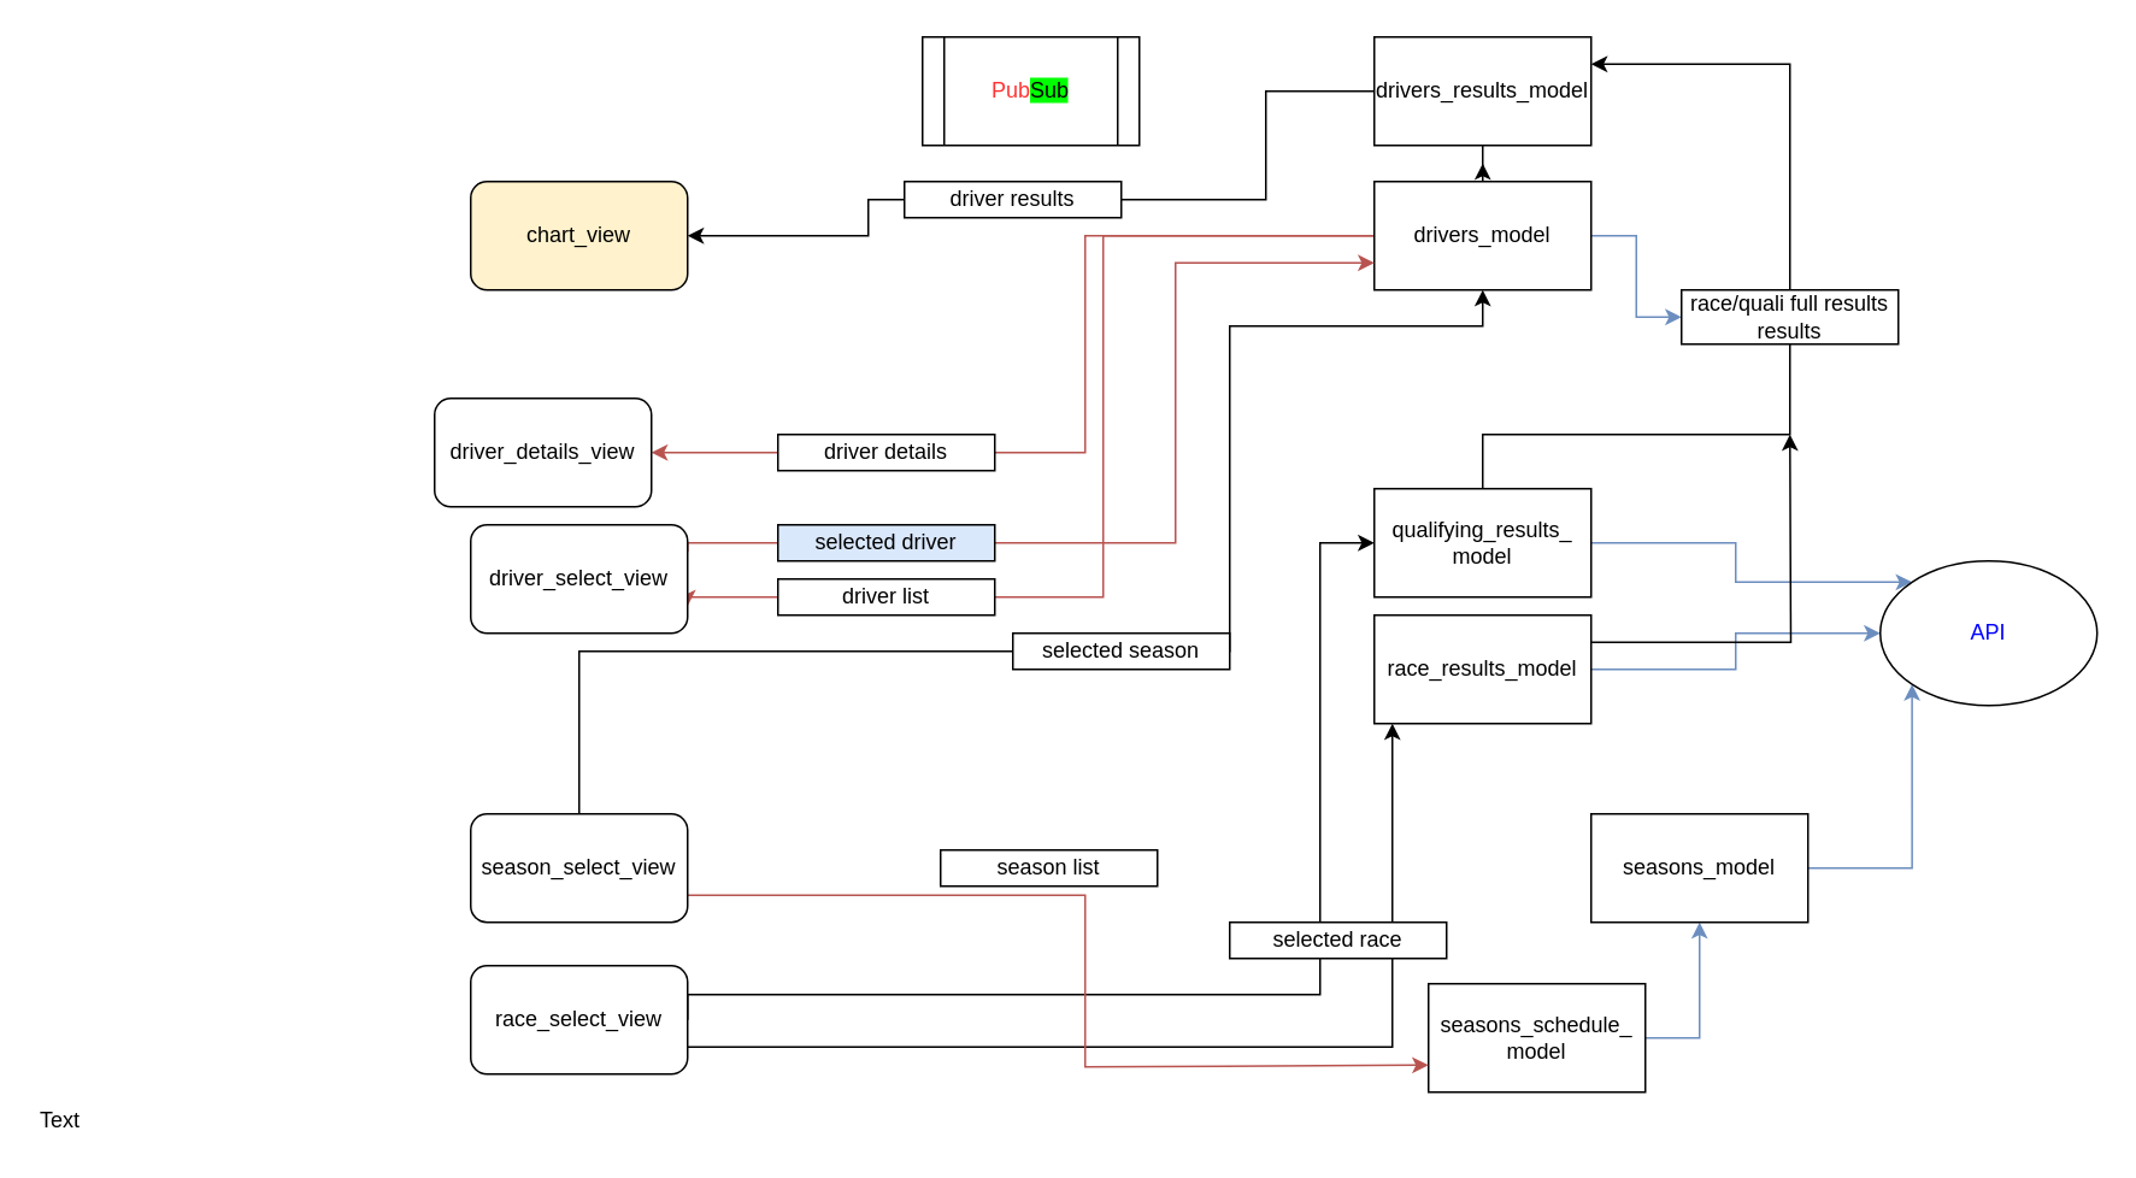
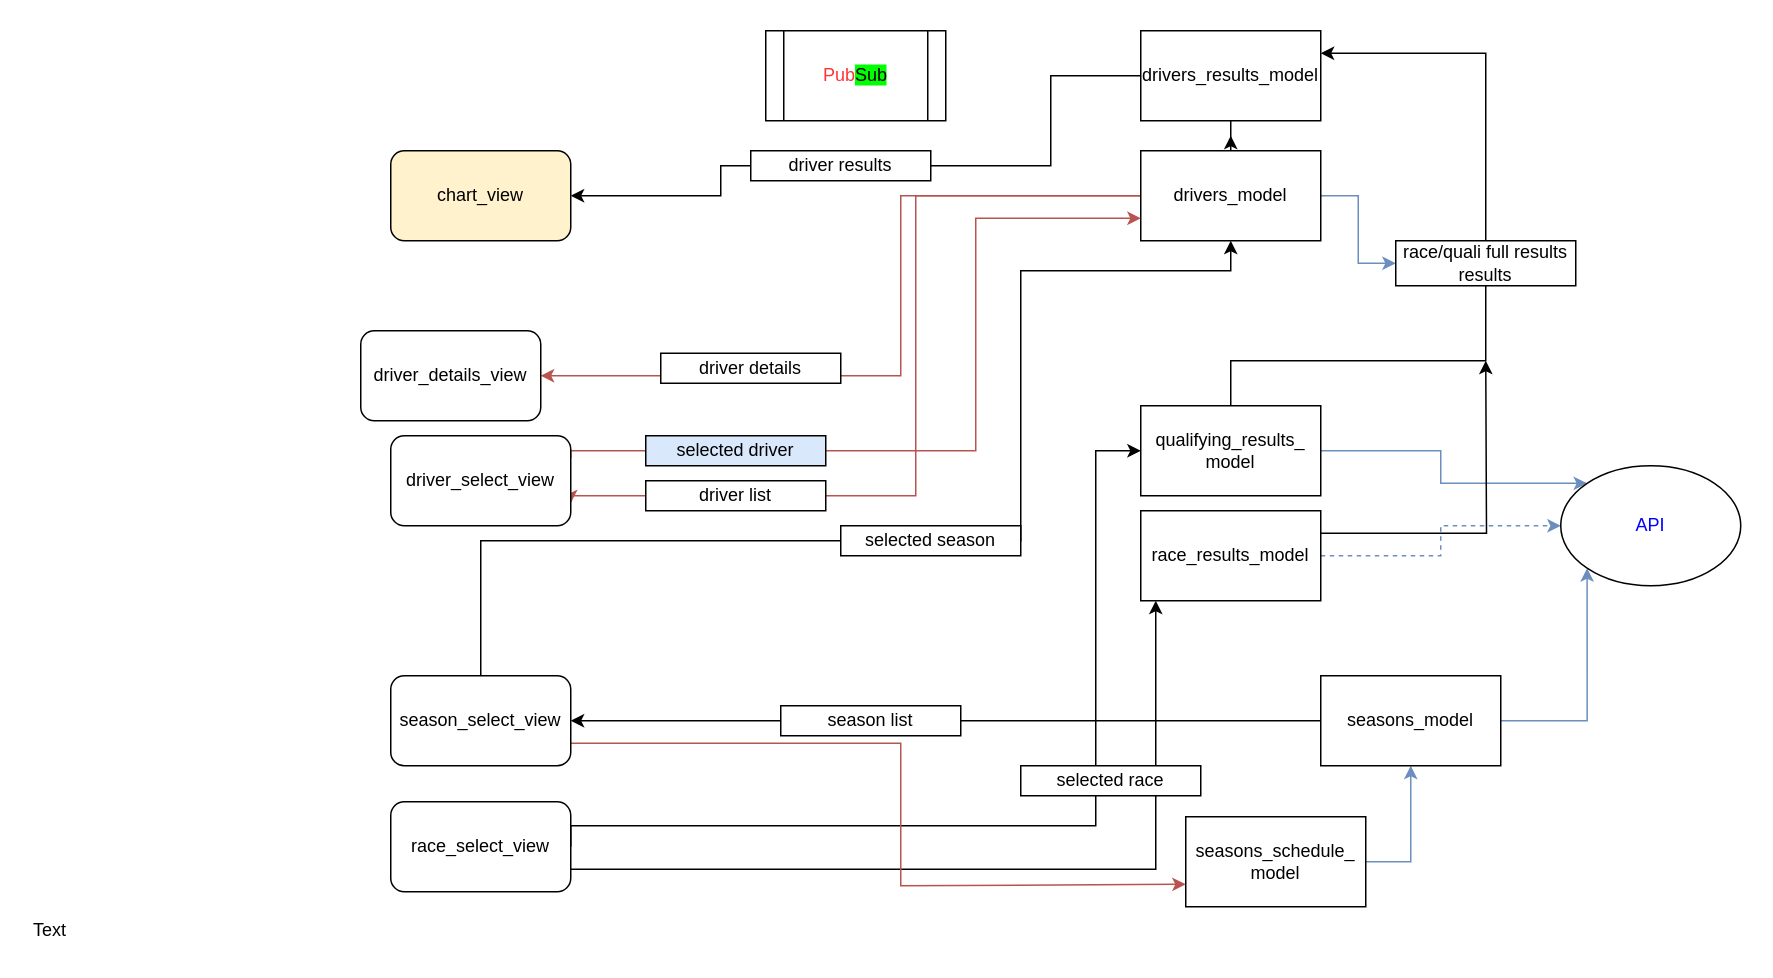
  <mxCell id="0" />
  <mxCell id="1" parent="0" />
  <mxCell id="2" style="edgeStyle=orthogonalEdgeStyle;rounded=0;orthogonalLoop=1;jettySize=auto;html=1;exitX=1;exitY=0.5;exitDx=0;exitDy=0;fillColor=#dae8fc;strokeColor=#6c8ebf;" edge="1" parent="1" source="4" target="7"><mxGeometry relative="1" as="geometry" /></mxCell>
  <mxCell id="3" style="edgeStyle=orthogonalEdgeStyle;rounded=0;orthogonalLoop=1;jettySize=auto;html=1;exitX=1;exitY=0.5;exitDx=0;exitDy=0;entryX=0;entryY=0.5;entryDx=0;entryDy=0;" edge="1" parent="1" source="24" target="14"><mxGeometry relative="1" as="geometry"><mxPoint x="740" y="300" as="targetPoint" /><Array as="points"><mxPoint x="380" y="550" /><mxPoint x="730" y="550" /><mxPoint x="730" y="300" /></Array></mxGeometry></mxCell>
  <mxCell id="4" value="seasons_schedule_&lt;br&gt;model&lt;br&gt;" style="rounded=0;whiteSpace=wrap;html=1;" vertex="1" parent="1"><mxGeometry x="790" y="544" width="120" height="60" as="geometry" /></mxCell>
  <mxCell id="5" style="edgeStyle=orthogonalEdgeStyle;rounded=0;orthogonalLoop=1;jettySize=auto;html=1;exitX=1;exitY=0.5;exitDx=0;exitDy=0;entryX=0;entryY=1;entryDx=0;entryDy=0;fillColor=#dae8fc;strokeColor=#6c8ebf;" edge="1" parent="1" source="7" target="32"><mxGeometry relative="1" as="geometry" /></mxCell>
+ <mxCell id="6" style="edgeStyle=orthogonalEdgeStyle;rounded=0;orthogonalLoop=1;jettySize=auto;html=1;exitX=0;exitY=0.5;exitDx=0;exitDy=0;entryX=1;entryY=0.5;entryDx=0;entryDy=0;" edge="1" parent="1" source="7" target="30"><mxGeometry relative="1" as="geometry" /></mxCell>
  <mxCell id="7" value="seasons_model&lt;br&gt;" style="rounded=0;whiteSpace=wrap;html=1;" vertex="1" parent="1"><mxGeometry x="880" y="450" width="120" height="60" as="geometry" /></mxCell>
  <mxCell id="8" style="edgeStyle=orthogonalEdgeStyle;rounded=0;orthogonalLoop=1;jettySize=auto;html=1;exitX=1;exitY=0.5;exitDx=0;exitDy=0;fillColor=#dae8fc;strokeColor=#6c8ebf;" edge="1" parent="1" source="11" target="40"><mxGeometry relative="1" as="geometry" /></mxCell>
  <mxCell id="9" style="edgeStyle=orthogonalEdgeStyle;rounded=0;orthogonalLoop=1;jettySize=auto;html=1;exitX=0;exitY=0.5;exitDx=0;exitDy=0;entryX=1;entryY=0.5;entryDx=0;entryDy=0;fillColor=#f8cecc;strokeColor=#b85450;" edge="1" parent="1" source="11" target="25"><mxGeometry relative="1" as="geometry"><mxPoint x="410" y="250" as="targetPoint" /><Array as="points"><mxPoint x="600" y="130" /><mxPoint x="600" y="250" /></Array></mxGeometry></mxCell>
  <mxCell id="10" style="edgeStyle=orthogonalEdgeStyle;rounded=0;orthogonalLoop=1;jettySize=auto;html=1;exitX=0;exitY=0.5;exitDx=0;exitDy=0;entryX=1;entryY=0.75;entryDx=0;entryDy=0;fillColor=#f8cecc;strokeColor=#b85450;" edge="1" parent="1" source="11" target="27"><mxGeometry relative="1" as="geometry"><mxPoint x="600" y="330" as="targetPoint" /><Array as="points"><mxPoint x="610" y="130" /><mxPoint x="610" y="330" /><mxPoint x="380" y="330" /></Array></mxGeometry></mxCell>
  <mxCell id="11" value="drivers_model&lt;br&gt;" style="rounded=0;whiteSpace=wrap;html=1;" vertex="1" parent="1"><mxGeometry x="760" y="100" width="120" height="60" as="geometry" /></mxCell>
  <mxCell id="12" style="edgeStyle=orthogonalEdgeStyle;rounded=0;orthogonalLoop=1;jettySize=auto;html=1;exitX=1;exitY=0.5;exitDx=0;exitDy=0;entryX=0;entryY=0;entryDx=0;entryDy=0;fillColor=#dae8fc;strokeColor=#6c8ebf;" edge="1" parent="1" source="14" target="32"><mxGeometry relative="1" as="geometry" /></mxCell>
  <mxCell id="13" style="edgeStyle=orthogonalEdgeStyle;rounded=0;orthogonalLoop=1;jettySize=auto;html=1;exitX=0.5;exitY=0;exitDx=0;exitDy=0;entryX=1;entryY=0.25;entryDx=0;entryDy=0;" edge="1" parent="1" source="14" target="20"><mxGeometry relative="1" as="geometry"><mxPoint x="990" y="50" as="targetPoint" /><Array as="points"><mxPoint x="820" y="240" /><mxPoint x="990" y="240" /><mxPoint x="990" y="35" /></Array></mxGeometry></mxCell>
  <mxCell id="14" value="qualifying_results_&lt;br&gt;model&lt;br&gt;" style="rounded=0;whiteSpace=wrap;html=1;" vertex="1" parent="1"><mxGeometry x="760" y="270" width="120" height="60" as="geometry" /></mxCell>
- <mxCell id="15" style="edgeStyle=orthogonalEdgeStyle;rounded=0;orthogonalLoop=1;jettySize=auto;html=1;exitX=1;exitY=0.5;exitDx=0;exitDy=0;entryX=0;entryY=0.5;entryDx=0;entryDy=0;fillColor=#dae8fc;strokeColor=#6c8ebf;" edge="1" parent="1" source="17" target="32"><mxGeometry relative="1" as="geometry" /></mxCell>
+ <mxCell id="15" style="edgeStyle=orthogonalEdgeStyle;rounded=0;orthogonalLoop=1;jettySize=auto;html=1;exitX=1;exitY=0.5;exitDx=0;exitDy=0;entryX=0;entryY=0.5;entryDx=0;entryDy=0;fillColor=#dae8fc;strokeColor=#6c8ebf;dashed=1;" edge="1" parent="1" source="17" target="32"><mxGeometry relative="1" as="geometry" /></mxCell>
  <mxCell id="16" style="edgeStyle=orthogonalEdgeStyle;rounded=0;orthogonalLoop=1;jettySize=auto;html=1;exitX=1;exitY=0.25;exitDx=0;exitDy=0;" edge="1" parent="1" source="17"><mxGeometry relative="1" as="geometry"><mxPoint x="990" y="240" as="targetPoint" /></mxGeometry></mxCell>
  <mxCell id="17" value="race_results_model&lt;br&gt;" style="rounded=0;whiteSpace=wrap;html=1;" vertex="1" parent="1"><mxGeometry x="760" y="340" width="120" height="60" as="geometry" /></mxCell>
  <mxCell id="18" style="edgeStyle=orthogonalEdgeStyle;rounded=0;orthogonalLoop=1;jettySize=auto;html=1;" edge="1" parent="1" source="20"><mxGeometry relative="1" as="geometry"><mxPoint x="820" y="90" as="targetPoint" /></mxGeometry></mxCell>
  <mxCell id="19" style="edgeStyle=orthogonalEdgeStyle;rounded=0;orthogonalLoop=1;jettySize=auto;html=1;exitX=0;exitY=0.5;exitDx=0;exitDy=0;entryX=1;entryY=0.5;entryDx=0;entryDy=0;" edge="1" parent="1" source="20" target="22"><mxGeometry relative="1" as="geometry"><mxPoint x="460" y="140" as="targetPoint" /><Array as="points"><mxPoint x="700" y="50" /><mxPoint x="700" y="110" /><mxPoint x="480" y="110" /><mxPoint x="480" y="130" /></Array></mxGeometry></mxCell>
  <mxCell id="20" value="drivers_results_model&lt;br&gt;" style="rounded=0;whiteSpace=wrap;html=1;" vertex="1" parent="1"><mxGeometry x="760" y="20" width="120" height="60" as="geometry" /></mxCell>
  <mxCell id="21" value="Text" style="text;html=1;resizable=0;points=[];autosize=1;align=left;verticalAlign=top;spacingTop=-4;" vertex="1" parent="1"><mxGeometry x="20" y="610" width="40" height="20" as="geometry" /></mxCell>
  <mxCell id="22" value="chart_view" style="rounded=1;whiteSpace=wrap;html=1;fillColor=#fff2cc;" vertex="1" parent="1"><mxGeometry y="100" width="120" height="60" as="geometry" x="260" /></mxCell>
  <mxCell id="23" style="edgeStyle=orthogonalEdgeStyle;rounded=0;orthogonalLoop=1;jettySize=auto;html=1;exitX=1;exitY=0.75;exitDx=0;exitDy=0;" edge="1" parent="1" source="24" target="17"><mxGeometry relative="1" as="geometry"><Array as="points"><mxPoint x="770" y="579" /></Array></mxGeometry></mxCell>
  <mxCell id="24" value="race_select_view" style="rounded=1;whiteSpace=wrap;html=1;" vertex="1" parent="1"><mxGeometry y="534" width="120" height="60" as="geometry" x="260" /></mxCell>
  <mxCell id="25" value="driver_details_view" style="rounded=1;whiteSpace=wrap;html=1;" vertex="1" parent="1"><mxGeometry x="240" y="220" width="120" height="60" as="geometry" /></mxCell>
  <mxCell id="26" style="edgeStyle=orthogonalEdgeStyle;rounded=0;orthogonalLoop=1;jettySize=auto;html=1;exitX=1;exitY=0.25;exitDx=0;exitDy=0;entryX=0;entryY=0.75;entryDx=0;entryDy=0;fillColor=#f8cecc;strokeColor=#b85450;" edge="1" parent="1" source="27" target="11"><mxGeometry relative="1" as="geometry"><mxPoint x="650" y="150" as="targetPoint" /><Array as="points"><mxPoint x="380" y="300" /><mxPoint x="650" y="300" /><mxPoint x="650" y="145" /></Array></mxGeometry></mxCell>
  <mxCell id="27" value="driver_select_view" style="rounded=1;whiteSpace=wrap;html=1;" vertex="1" parent="1"><mxGeometry y="290" width="120" height="60" as="geometry" x="260" /></mxCell>
  <mxCell id="28" style="edgeStyle=orthogonalEdgeStyle;rounded=0;orthogonalLoop=1;jettySize=auto;html=1;exitX=0.75;exitY=0;exitDx=0;exitDy=0;entryX=0.5;entryY=1;entryDx=0;entryDy=0;" edge="1" parent="1" source="30" target="11"><mxGeometry relative="1" as="geometry"><mxPoint x="810" y="180" as="targetPoint" /><Array as="points"><mxPoint x="320" y="450" /><mxPoint x="320" y="360" /><mxPoint x="680" y="360" /><mxPoint x="680" y="180" /><mxPoint x="820" y="180" /></Array></mxGeometry></mxCell>
  <mxCell id="29" style="edgeStyle=orthogonalEdgeStyle;rounded=0;orthogonalLoop=1;jettySize=auto;html=1;exitX=1;exitY=0.75;exitDx=0;exitDy=0;entryX=0;entryY=0.75;entryDx=0;entryDy=0;fillColor=#f8cecc;strokeColor=#b85450;" edge="1" parent="1" source="30" target="4"><mxGeometry relative="1" as="geometry"><mxPoint x="640" y="590" as="targetPoint" /><Array as="points"><mxPoint x="600" y="495" /><mxPoint x="600" y="590" /><mxPoint x="790" y="590" /></Array></mxGeometry></mxCell>
  <mxCell id="30" value="season_select_view" style="rounded=1;whiteSpace=wrap;html=1;" vertex="1" parent="1"><mxGeometry y="450" width="120" height="60" as="geometry" x="260" /></mxCell>
  <mxCell id="31" value="&lt;font color=&quot;#ff3333&quot;&gt;Pub&lt;/font&gt;&lt;span style=&quot;background-color: rgb(0 , 255 , 0)&quot;&gt;Sub&lt;/span&gt;" style="shape=process;whiteSpace=wrap;html=1;backgroundOutline=1;" vertex="1" parent="1"><mxGeometry x="510" y="20" width="120" height="60" as="geometry" /></mxCell>
  <mxCell id="32" value="&lt;font color=&quot;#0000ff&quot;&gt;API&lt;/font&gt;" style="ellipse;whiteSpace=wrap;html=1;" vertex="1" parent="1"><mxGeometry x="1040" y="310" width="120" height="80" as="geometry" /></mxCell>
- <mxCell id="33" value="driver details" style="rounded=0;whiteSpace=wrap;html=1;" vertex="1" parent="1"><mxGeometry x="430" y="240" width="120" height="20" as="geometry" /></mxCell>
+ <mxCell id="33" value="driver details" style="rounded=0;whiteSpace=wrap;html=1;" vertex="1" parent="1"><mxGeometry x="440" y="235" width="120" height="20" as="geometry" /></mxCell>
  <mxCell id="34" value="selected driver" style="rounded=0;whiteSpace=wrap;html=1;fillColor=#dae8fc;" vertex="1" parent="1"><mxGeometry x="430" y="290" width="120" height="20" as="geometry" /></mxCell>
  <mxCell id="35" value="driver list" style="rounded=0;whiteSpace=wrap;html=1;" vertex="1" parent="1"><mxGeometry x="430" y="320" width="120" height="20" as="geometry" /></mxCell>
  <mxCell id="36" value="season list" style="rounded=0;whiteSpace=wrap;html=1;" vertex="1" parent="1"><mxGeometry x="520" y="470" width="120" height="20" as="geometry" /></mxCell>
  <mxCell id="37" value="selected season" style="rounded=0;whiteSpace=wrap;html=1;" vertex="1" parent="1"><mxGeometry x="560" y="350" width="120" height="20" as="geometry" /></mxCell>
  <mxCell id="38" value="selected race" style="rounded=0;whiteSpace=wrap;html=1;" vertex="1" parent="1"><mxGeometry x="680" y="510" width="120" height="20" as="geometry" /></mxCell>
  <mxCell id="39" value="driver results" style="rounded=0;whiteSpace=wrap;html=1;" vertex="1" parent="1"><mxGeometry x="500" y="100" width="120" height="20" as="geometry" /></mxCell>
  <mxCell id="40" value="race/quali full results results" style="rounded=0;whiteSpace=wrap;html=1;" vertex="1" parent="1"><mxGeometry x="930" y="160" width="120" height="30" as="geometry" /></mxCell>
